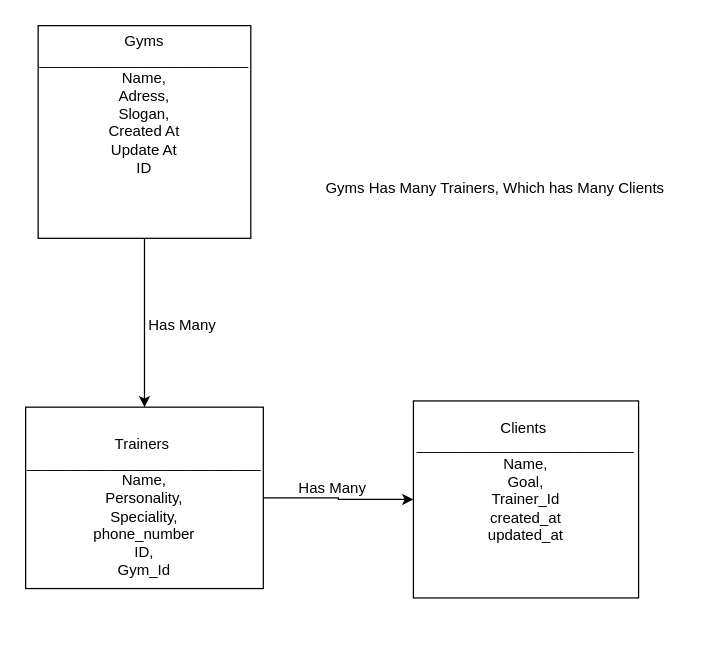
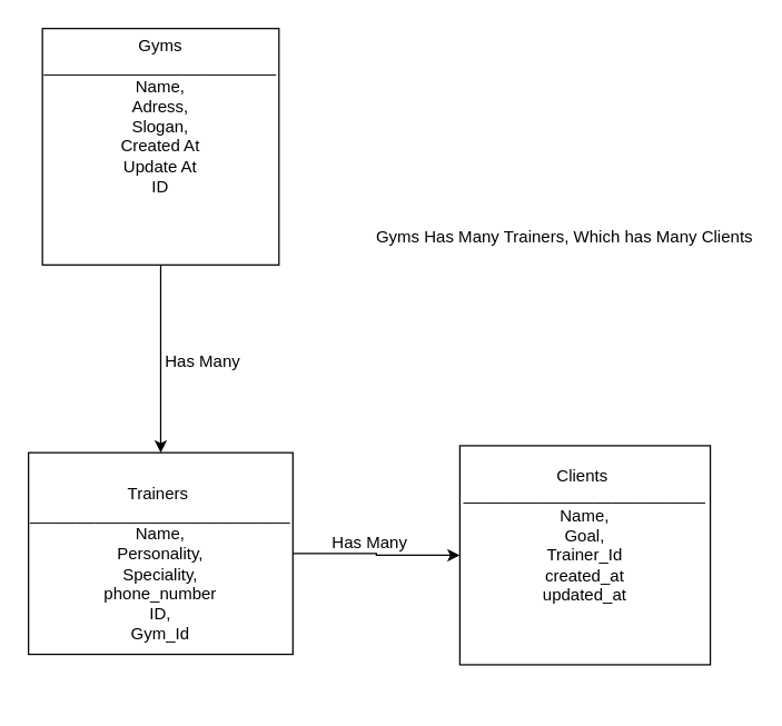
  <mxCell id="0" />
  <mxCell id="1" parent="0" />
  <mxCell id="2" value="" style="edgeStyle=orthogonalEdgeStyle;rounded=0;orthogonalLoop=1;jettySize=auto;html=1;" edge="1" parent="1" source="3" target="5"><mxGeometry relative="1" as="geometry" /></mxCell>
  <mxCell id="3" value="&lt;br&gt;Gyms&lt;br&gt;_________________________&lt;br&gt;Name,&lt;br&gt;Adress,&lt;br&gt;Slogan,&lt;br&gt;Created At&lt;br&gt;Update At&lt;br&gt;ID&lt;br&gt;&lt;br&gt;&lt;br&gt;&lt;br&gt;&lt;br&gt;" style="whiteSpace=wrap;html=1;aspect=fixed;" vertex="1" parent="1"><mxGeometry x="30" y="20" width="170" height="170" as="geometry" /></mxCell>
  <mxCell id="4" value="" style="edgeStyle=orthogonalEdgeStyle;rounded=0;orthogonalLoop=1;jettySize=auto;html=1;" edge="1" parent="1" source="5" target="6"><mxGeometry relative="1" as="geometry" /></mxCell>
  <mxCell id="5" value="&lt;br&gt;&lt;br&gt;&lt;br&gt;&lt;br&gt;&lt;br&gt;Trainers&amp;nbsp;&lt;br&gt;____________________________&lt;br&gt;Name,&lt;br&gt;Personality,&lt;br&gt;Speciality,&lt;br&gt;phone_number&lt;br&gt;ID,&lt;br&gt;Gym_Id&lt;br&gt;&lt;br&gt;&lt;br&gt;&lt;br&gt;&lt;br&gt;" style="whiteSpace=wrap;html=1;" vertex="1" parent="1"><mxGeometry x="20" y="325" width="190" height="145" as="geometry" /></mxCell>
  <mxCell id="6" value="&lt;br&gt;&lt;br&gt;&lt;br&gt;Clients&amp;nbsp;&lt;br&gt;__________________________&lt;br&gt;Name,&lt;br&gt;Goal,&lt;br&gt;Trainer_Id&lt;br&gt;created_at&lt;br&gt;updated_at&lt;br&gt;&lt;br&gt;&lt;br&gt;&lt;br&gt;&lt;br&gt;&lt;br&gt;" style="whiteSpace=wrap;html=1;" vertex="1" parent="1"><mxGeometry x="330" y="320" width="180" height="157.5" as="geometry" /></mxCell>
  <mxCell id="7" value="Has Many" style="text;html=1;align=center;verticalAlign=middle;resizable=0;points=[];autosize=1;strokeColor=none;" vertex="1" parent="1"><mxGeometry x="110" y="250" width="70" height="20" as="geometry" /></mxCell>
  <mxCell id="8" value="Has Many" style="text;html=1;align=center;verticalAlign=middle;resizable=0;points=[];autosize=1;strokeColor=none;" vertex="1" parent="1"><mxGeometry x="230" y="380" width="70" height="20" as="geometry" /></mxCell>
- <mxCell id="9" value="Gyms Has Many Trainers, Which has Many Clients" style="text;html=1;align=center;verticalAlign=middle;resizable=0;points=[];autosize=1;strokeColor=none;" vertex="1" parent="1"><mxGeometry x="250" y="140" width="290" height="20" as="geometry" /></mxCell>
+ <mxCell id="9" value="Gyms Has Many Trainers, Which has Many Clients" style="text;html=1;align=center;verticalAlign=middle;resizable=0;points=[];autosize=1;strokeColor=none;" vertex="1" parent="1"><mxGeometry x="260" y="160" width="290" height="20" as="geometry" /></mxCell>
